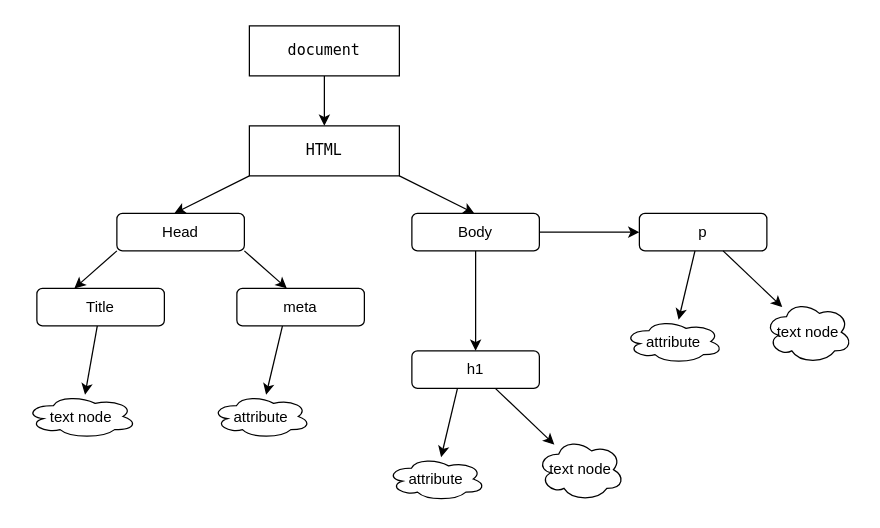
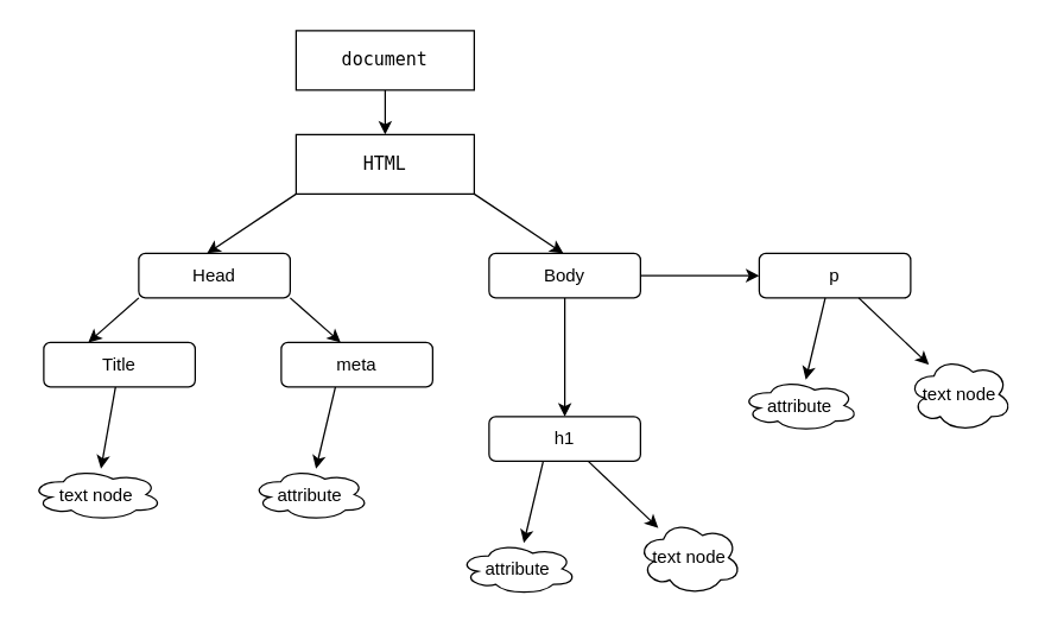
  <mxCell id="0" />
  <mxCell id="1" parent="0" />
  <mxCell id="2" value="" style="edgeStyle=none;html=1;" edge="1" parent="1" source="3" target="6"><mxGeometry relative="1" as="geometry" /></mxCell>
  <mxCell id="3" value="&lt;pre&gt;document&lt;/pre&gt;" style="whiteSpace=wrap;html=1;" vertex="1" parent="1"><mxGeometry x="199" y="20" width="120" height="40" as="geometry" /></mxCell>
  <mxCell id="4" style="edgeStyle=none;html=1;exitX=0;exitY=1;exitDx=0;exitDy=0;" edge="1" parent="1" source="6"><mxGeometry relative="1" as="geometry"><mxPoint x="139" y="170" as="targetPoint" /></mxGeometry></mxCell>
  <mxCell id="5" style="edgeStyle=none;html=1;exitX=1;exitY=1;exitDx=0;exitDy=0;" edge="1" parent="1" source="6"><mxGeometry relative="1" as="geometry"><mxPoint x="379" y="170" as="targetPoint" /></mxGeometry></mxCell>
- <mxCell id="6" value="&lt;pre&gt;HTML&lt;/pre&gt;" style="whiteSpace=wrap;html=1;" vertex="1" parent="1"><mxGeometry x="199" y="100" width="120" height="40" as="geometry" /></mxCell>
+ <mxCell id="6" value="&lt;pre&gt;HTML&lt;/pre&gt;" style="whiteSpace=wrap;html=1;" vertex="1" parent="1"><mxGeometry x="199" y="90" width="120" height="40" as="geometry" /></mxCell>
  <mxCell id="7" style="edgeStyle=none;html=1;exitX=0;exitY=1;exitDx=0;exitDy=0;" edge="1" parent="1" source="9"><mxGeometry relative="1" as="geometry"><mxPoint x="59" y="230" as="targetPoint" /></mxGeometry></mxCell>
  <mxCell id="8" style="edgeStyle=none;html=1;exitX=1;exitY=1;exitDx=0;exitDy=0;" edge="1" parent="1" source="9"><mxGeometry relative="1" as="geometry"><mxPoint x="229" y="230" as="targetPoint" /></mxGeometry></mxCell>
  <mxCell id="9" value="Head" style="rounded=1;whiteSpace=wrap;html=1;" vertex="1" parent="1"><mxGeometry x="93" y="170" width="102" height="30" as="geometry" /></mxCell>
  <mxCell id="10" value="" style="edgeStyle=none;html=1;" edge="1" parent="1" source="12" target="20"><mxGeometry relative="1" as="geometry" /></mxCell>
  <mxCell id="11" value="" style="edgeStyle=none;html=1;" edge="1" parent="1" source="12" target="21"><mxGeometry relative="1" as="geometry" /></mxCell>
  <mxCell id="12" value="Body" style="rounded=1;whiteSpace=wrap;html=1;" vertex="1" parent="1"><mxGeometry x="329" y="170" width="102" height="30" as="geometry" /></mxCell>
  <mxCell id="13" value="" style="edgeStyle=none;html=1;" edge="1" parent="1" source="14" target="17"><mxGeometry relative="1" as="geometry" /></mxCell>
  <mxCell id="14" value="Title" style="rounded=1;whiteSpace=wrap;html=1;" vertex="1" parent="1"><mxGeometry x="29" y="230" width="102" height="30" as="geometry" /></mxCell>
  <mxCell id="15" value="" style="edgeStyle=none;html=1;" edge="1" parent="1" target="18"><mxGeometry relative="1" as="geometry"><mxPoint x="225.469" y="260" as="sourcePoint" /></mxGeometry></mxCell>
  <mxCell id="16" value="meta" style="rounded=1;whiteSpace=wrap;html=1;" vertex="1" parent="1"><mxGeometry x="189" y="230" width="102" height="30" as="geometry" /></mxCell>
  <mxCell id="17" value="text node" style="ellipse;shape=cloud;whiteSpace=wrap;html=1;rounded=1;" vertex="1" parent="1"><mxGeometry x="20" y="315" width="89" height="35" as="geometry" /></mxCell>
  <mxCell id="18" value="attribute" style="ellipse;shape=cloud;whiteSpace=wrap;html=1;rounded=1;" vertex="1" parent="1"><mxGeometry x="169" y="315" width="79" height="35" as="geometry" /></mxCell>
  <mxCell id="19" value="" style="edgeStyle=none;html=1;" edge="1" parent="1" source="20" target="26"><mxGeometry relative="1" as="geometry"><mxPoint x="409" y="360" as="targetPoint" /></mxGeometry></mxCell>
  <mxCell id="20" value="h1" style="rounded=1;whiteSpace=wrap;html=1;" vertex="1" parent="1"><mxGeometry x="329" y="280" width="102" height="30" as="geometry" /></mxCell>
  <mxCell id="21" value="p" style="rounded=1;whiteSpace=wrap;html=1;" vertex="1" parent="1"><mxGeometry x="511" y="170" width="102" height="30" as="geometry" /></mxCell>
  <mxCell id="22" value="" style="edgeStyle=none;html=1;" edge="1" parent="1" target="23"><mxGeometry relative="1" as="geometry"><mxPoint x="365.469" y="310" as="sourcePoint" /></mxGeometry></mxCell>
  <mxCell id="23" value="attribute" style="ellipse;shape=cloud;whiteSpace=wrap;html=1;rounded=1;" vertex="1" parent="1"><mxGeometry x="309" y="365" width="79" height="35" as="geometry" /></mxCell>
  <mxCell id="24" value="" style="edgeStyle=none;html=1;" edge="1" parent="1" target="25"><mxGeometry relative="1" as="geometry"><mxPoint x="555.469" y="200" as="sourcePoint" /></mxGeometry></mxCell>
  <mxCell id="25" value="attribute" style="ellipse;shape=cloud;whiteSpace=wrap;html=1;rounded=1;" vertex="1" parent="1"><mxGeometry x="499" y="255" width="79" height="35" as="geometry" /></mxCell>
  <mxCell id="26" value="text node" style="ellipse;shape=cloud;whiteSpace=wrap;html=1;" vertex="1" parent="1"><mxGeometry x="429" y="350" width="70" height="50" as="geometry" /></mxCell>
  <mxCell id="27" value="" style="edgeStyle=none;html=1;" edge="1" parent="1" target="28"><mxGeometry relative="1" as="geometry"><mxPoint x="578" y="200" as="sourcePoint" /><mxPoint x="591.25" y="250" as="targetPoint" /></mxGeometry></mxCell>
  <mxCell id="28" value="text node" style="ellipse;shape=cloud;whiteSpace=wrap;html=1;" vertex="1" parent="1"><mxGeometry x="611.25" y="240" width="70" height="50" as="geometry" /></mxCell>
